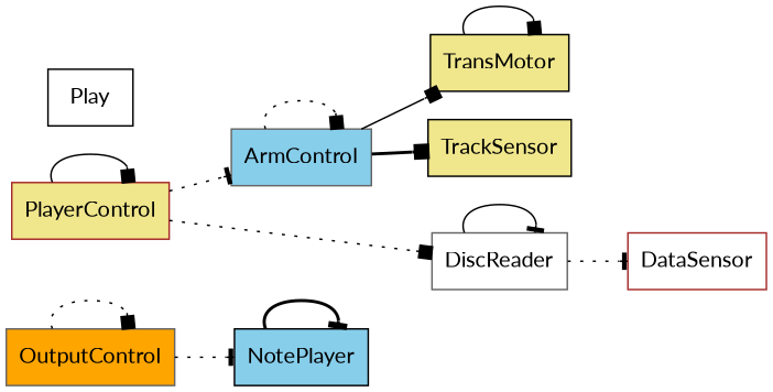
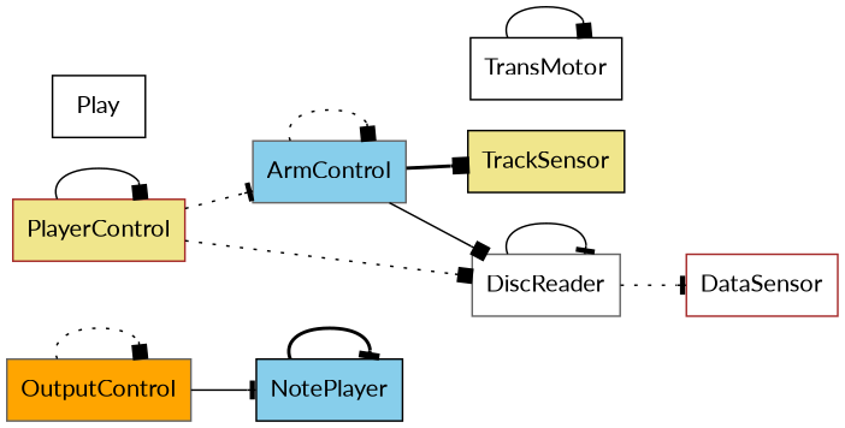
  digraph {
    compound=true
    fontname=Lato
    rankdir=LR
    node [color=black fillcolor=khaki fontname=Lato shape=box style="solid,filled"]
    edge [arrowhead=box constraint=true fontname=Lato style=dotted]
    OutputControl [color=gray40 fillcolor=orange]
    NotePlayer [fillcolor=skyblue]
-   TransMotor
+   TransMotor [fillcolor=white]
    DataSensor [color=brown fillcolor=white]
    PlayerControl [color=brown]
    ArmControl [color=gray40 fillcolor=skyblue]
    DiscReader [color=gray40 fillcolor=white]
    TrackSensor
    Play [fillcolor=white]
    OutputControl -> OutputControl
-   OutputControl -> NotePlayer [arrowhead=tee]
+   OutputControl -> NotePlayer [arrowhead=tee style=solid]
    NotePlayer -> NotePlayer [arrowhead=tee style=bold]
    TransMotor -> TransMotor [style=solid]
    PlayerControl -> PlayerControl [style=solid]
    PlayerControl -> ArmControl [arrowhead=tee]
    PlayerControl -> DiscReader
-   ArmControl -> TransMotor [style=solid]
+   ArmControl -> DiscReader [style=solid]
    ArmControl -> ArmControl
    ArmControl -> TrackSensor [style=bold]
    DiscReader -> DataSensor [arrowhead=tee]
    DiscReader -> DiscReader [arrowhead=tee style=solid]
  }
